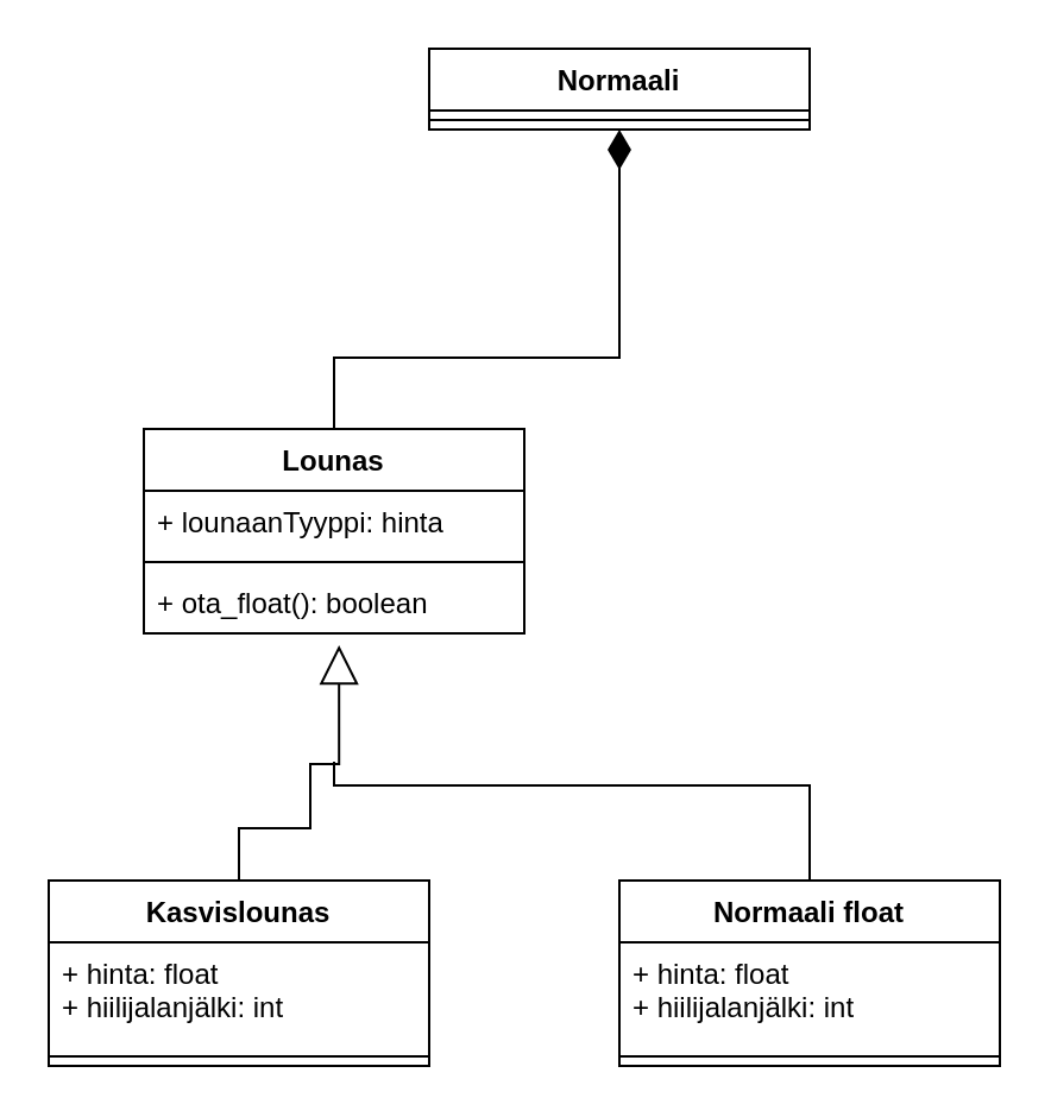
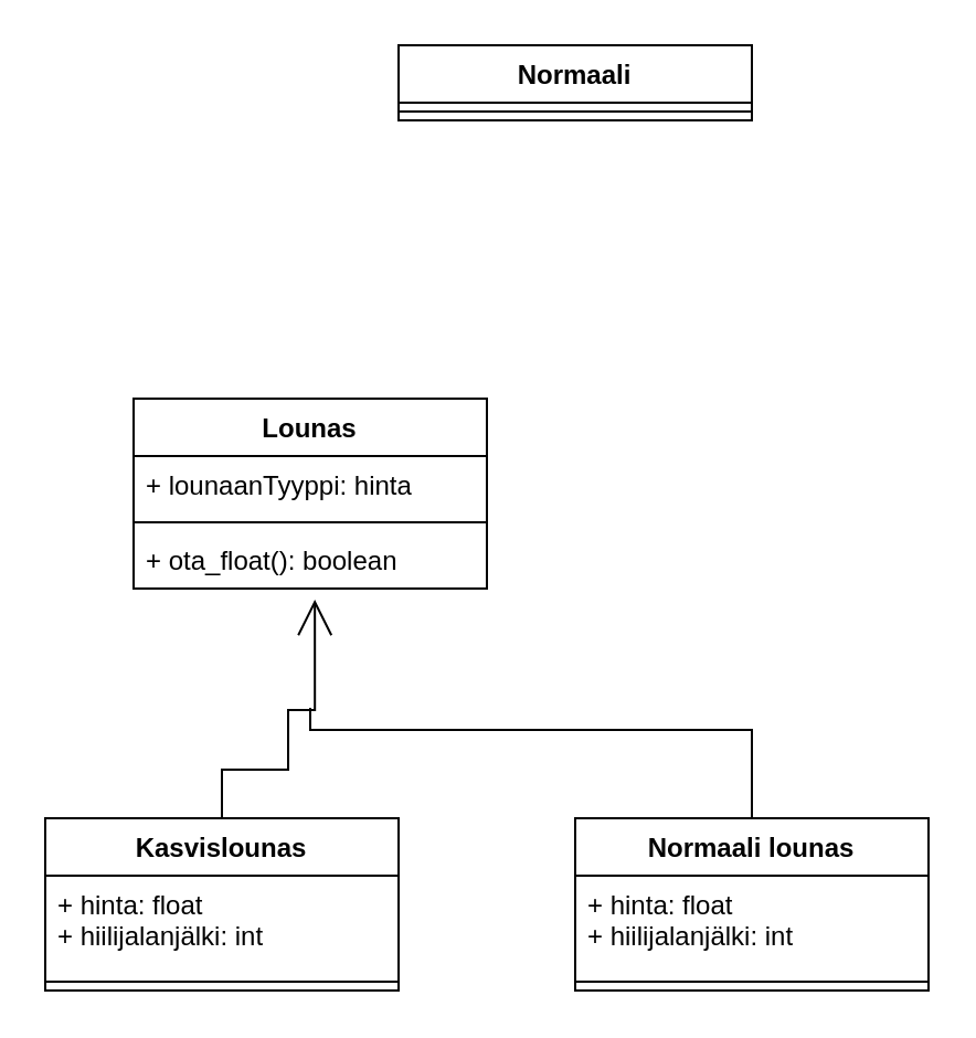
  <mxCell id="0" />
  <mxCell id="1" parent="0" />
  <mxCell id="2" value="Normaali" style="swimlane;fontStyle=1;align=center;verticalAlign=top;childLayout=stackLayout;horizontal=1;startSize=26;horizontalStack=0;resizeParent=1;resizeParentMax=0;resizeLast=0;collapsible=1;marginBottom=0;" vertex="1" parent="1"><mxGeometry x="180" y="20" width="160" height="34" as="geometry" /></mxCell>
  <mxCell id="3" value="" style="line;strokeWidth=1;fillColor=none;align=left;verticalAlign=middle;spacingTop=-1;spacingLeft=3;spacingRight=3;rotatable=0;labelPosition=right;points=[];portConstraint=eastwest;strokeColor=inherit;" vertex="1" parent="2"><mxGeometry y="26" width="160" height="8" as="geometry" /></mxCell>
- <mxCell id="4" style="edgeStyle=orthogonalEdgeStyle;rounded=0;orthogonalLoop=1;jettySize=auto;html=1;entryX=0.5;entryY=1;entryDx=0;entryDy=0;endArrow=diamondThin;endFill=1;endSize=14;" edge="1" parent="1" source="5" target="2"><mxGeometry relative="1" as="geometry"><mxPoint x="260" y="84.004" as="targetPoint" /><Array as="points"><mxPoint x="140" y="150" /><mxPoint x="260" y="150" /></Array></mxGeometry></mxCell>
  <mxCell id="5" value="Lounas" style="swimlane;fontStyle=1;align=center;verticalAlign=top;childLayout=stackLayout;horizontal=1;startSize=26;horizontalStack=0;resizeParent=1;resizeParentMax=0;resizeLast=0;collapsible=1;marginBottom=0;" vertex="1" parent="1"><mxGeometry x="60" y="180" width="160" height="86" as="geometry" /></mxCell>
  <mxCell id="6" value="+ lounaanTyyppi: hinta" style="text;strokeColor=none;fillColor=none;align=left;verticalAlign=top;spacingLeft=4;spacingRight=4;overflow=hidden;rotatable=0;points=[[0,0.5],[1,0.5]];portConstraint=eastwest;" vertex="1" parent="5"><mxGeometry y="26" width="160" height="26" as="geometry" /></mxCell>
  <mxCell id="7" value="" style="line;strokeWidth=1;fillColor=none;align=left;verticalAlign=middle;spacingTop=-1;spacingLeft=3;spacingRight=3;rotatable=0;labelPosition=right;points=[];portConstraint=eastwest;strokeColor=inherit;" vertex="1" parent="5"><mxGeometry y="52" width="160" height="8" as="geometry" /></mxCell>
  <mxCell id="8" value="+ ota_float(): boolean" style="text;strokeColor=none;fillColor=none;align=left;verticalAlign=top;spacingLeft=4;spacingRight=4;overflow=hidden;rotatable=0;points=[[0,0.5],[1,0.5]];portConstraint=eastwest;" vertex="1" parent="5"><mxGeometry y="60" width="160" height="26" as="geometry" /></mxCell>
- <mxCell id="9" style="edgeStyle=orthogonalEdgeStyle;rounded=0;orthogonalLoop=1;jettySize=auto;html=1;entryX=0.513;entryY=1.192;entryDx=0;entryDy=0;entryPerimeter=0;endArrow=block;endFill=0;endSize=14;" edge="1" parent="1" source="10" target="8"><mxGeometry relative="1" as="geometry"><Array as="points"><mxPoint x="100" y="348" /><mxPoint x="130" y="348" /><mxPoint x="130" y="321" /></Array></mxGeometry></mxCell>
+ <mxCell id="9" style="edgeStyle=orthogonalEdgeStyle;rounded=0;orthogonalLoop=1;jettySize=auto;html=1;entryX=0.513;entryY=1.192;entryDx=0;entryDy=0;entryPerimeter=0;endArrow=open;endFill=0;endSize=14;" edge="1" parent="1" source="10" target="8"><mxGeometry relative="1" as="geometry"><Array as="points"><mxPoint x="100" y="348" /><mxPoint x="130" y="348" /><mxPoint x="130" y="321" /></Array></mxGeometry></mxCell>
  <mxCell id="10" value="Kasvislounas" style="swimlane;fontStyle=1;align=center;verticalAlign=top;childLayout=stackLayout;horizontal=1;startSize=26;horizontalStack=0;resizeParent=1;resizeParentMax=0;resizeLast=0;collapsible=1;marginBottom=0;" vertex="1" parent="1"><mxGeometry x="20" y="370" width="160" height="78" as="geometry" /></mxCell>
  <mxCell id="11" value="+ hinta: float&#10;+ hiilijalanjälki: int" style="text;strokeColor=none;fillColor=none;align=left;verticalAlign=top;spacingLeft=4;spacingRight=4;overflow=hidden;rotatable=0;points=[[0,0.5],[1,0.5]];portConstraint=eastwest;" vertex="1" parent="10"><mxGeometry y="26" width="160" height="44" as="geometry" /></mxCell>
  <mxCell id="12" value="" style="line;strokeWidth=1;fillColor=none;align=left;verticalAlign=middle;spacingTop=-1;spacingLeft=3;spacingRight=3;rotatable=0;labelPosition=right;points=[];portConstraint=eastwest;strokeColor=inherit;" vertex="1" parent="10"><mxGeometry y="70" width="160" height="8" as="geometry" /></mxCell>
  <mxCell id="13" style="edgeStyle=orthogonalEdgeStyle;rounded=0;orthogonalLoop=1;jettySize=auto;html=1;endArrow=none;endFill=0;endSize=14;" edge="1" parent="1" source="14"><mxGeometry relative="1" as="geometry"><mxPoint x="140" y="320" as="targetPoint" /><Array as="points"><mxPoint x="340" y="330" /><mxPoint x="140" y="330" /></Array></mxGeometry></mxCell>
- <mxCell id="14" value="Normaali float&#10;" style="swimlane;fontStyle=1;align=center;verticalAlign=top;childLayout=stackLayout;horizontal=1;startSize=26;horizontalStack=0;resizeParent=1;resizeParentMax=0;resizeLast=0;collapsible=1;marginBottom=0;" vertex="1" parent="1"><mxGeometry x="260" y="370" width="160" height="78" as="geometry" /></mxCell>
+ <mxCell id="14" value="Normaali lounas&#10;" style="swimlane;fontStyle=1;align=center;verticalAlign=top;childLayout=stackLayout;horizontal=1;startSize=26;horizontalStack=0;resizeParent=1;resizeParentMax=0;resizeLast=0;collapsible=1;marginBottom=0;" vertex="1" parent="1"><mxGeometry x="260" y="370" width="160" height="78" as="geometry" /></mxCell>
  <mxCell id="15" value="+ hinta: float&#10;+ hiilijalanjälki: int" style="text;strokeColor=none;fillColor=none;align=left;verticalAlign=top;spacingLeft=4;spacingRight=4;overflow=hidden;rotatable=0;points=[[0,0.5],[1,0.5]];portConstraint=eastwest;" vertex="1" parent="14"><mxGeometry y="26" width="160" height="44" as="geometry" /></mxCell>
  <mxCell id="16" value="" style="line;strokeWidth=1;fillColor=none;align=left;verticalAlign=middle;spacingTop=-1;spacingLeft=3;spacingRight=3;rotatable=0;labelPosition=right;points=[];portConstraint=eastwest;strokeColor=inherit;" vertex="1" parent="14"><mxGeometry y="70" width="160" height="8" as="geometry" /></mxCell>
